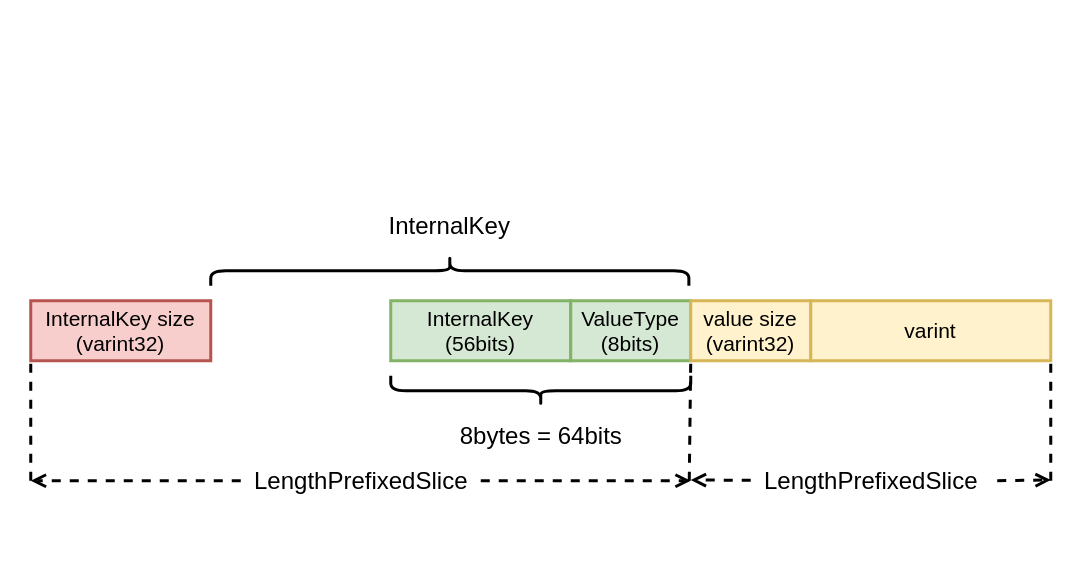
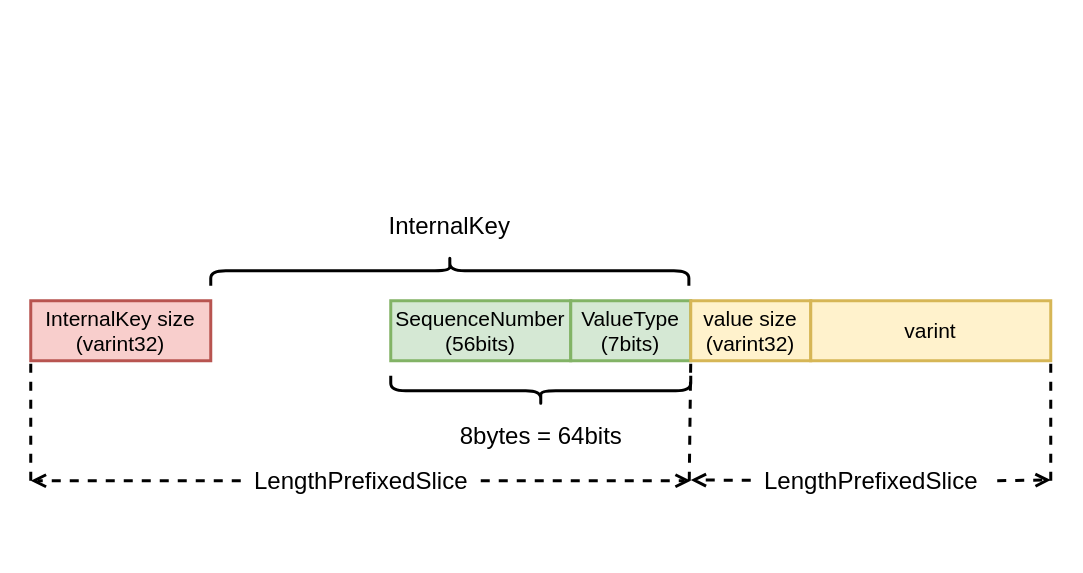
  <mxCell id="0" />
  <mxCell id="1" parent="0" />
  <mxCell id="2" value="&lt;font style=&quot;font-size: 14px;&quot;&gt;InternalKey size&lt;br style=&quot;font-size: 14px;&quot;&gt;(varint32)&lt;br style=&quot;font-size: 14px;&quot;&gt;&lt;/font&gt;" style="rounded=0;whiteSpace=wrap;html=1;strokeWidth=2;fillColor=#f8cecc;strokeColor=#b85450;fontSize=14;" vertex="1" parent="1"><mxGeometry x="20" y="200" width="120" height="40" as="geometry" /></mxCell>
  <mxCell id="3" value="" style="shape=curlyBracket;whiteSpace=wrap;html=1;rounded=1;strokeWidth=2;align=left;rotation=90;" vertex="1" parent="1"><mxGeometry x="289.38" y="20.63" width="20" height="318.75" as="geometry" /></mxCell>
- <mxCell id="4" value="&lt;font style=&quot;font-size: 14px;&quot;&gt;InternalKey&lt;br style=&quot;font-size: 14px;&quot;&gt;(56bits)&lt;/font&gt;" style="rounded=0;whiteSpace=wrap;html=1;strokeWidth=2;fillColor=#d5e8d4;strokeColor=#82b366;fontSize=14;" vertex="1" parent="1"><mxGeometry x="260" y="200" width="120" height="40" as="geometry" /></mxCell>
- <mxCell id="5" value="&lt;font style=&quot;font-size: 14px;&quot;&gt;ValueType&lt;br style=&quot;font-size: 14px;&quot;&gt;(8bits)&lt;/font&gt;" style="rounded=0;whiteSpace=wrap;html=1;strokeWidth=2;fillColor=#d5e8d4;strokeColor=#82b366;fontSize=14;" vertex="1" parent="1"><mxGeometry x="380" y="200" width="80" height="40" as="geometry" /></mxCell>
+ <mxCell id="4" value="&lt;font style=&quot;font-size: 14px;&quot;&gt;SequenceNumber&lt;br style=&quot;font-size: 14px;&quot;&gt;(56bits)&lt;/font&gt;" style="rounded=0;whiteSpace=wrap;html=1;strokeWidth=2;fillColor=#d5e8d4;strokeColor=#82b366;fontSize=14;" vertex="1" parent="1"><mxGeometry x="260" y="200" width="120" height="40" as="geometry" /></mxCell>
+ <mxCell id="5" value="&lt;font style=&quot;font-size: 14px;&quot;&gt;ValueType&lt;br style=&quot;font-size: 14px;&quot;&gt;(7bits)&lt;/font&gt;" style="rounded=0;whiteSpace=wrap;html=1;strokeWidth=2;fillColor=#d5e8d4;strokeColor=#82b366;fontSize=14;" vertex="1" parent="1"><mxGeometry x="380" y="200" width="80" height="40" as="geometry" /></mxCell>
  <mxCell id="6" value="&lt;font style=&quot;font-size: 16px&quot;&gt;InternalKey&lt;/font&gt;" style="text;html=1;align=center;verticalAlign=middle;resizable=0;points=[];autosize=1;" vertex="1" parent="1"><mxGeometry x="249.38" y="140" width="100" height="20" as="geometry" /></mxCell>
  <mxCell id="7" value="&lt;font style=&quot;font-size: 14px;&quot;&gt;value size&lt;br style=&quot;font-size: 14px;&quot;&gt;(varint32)&lt;br style=&quot;font-size: 14px;&quot;&gt;&lt;/font&gt;" style="rounded=0;whiteSpace=wrap;html=1;strokeWidth=2;fillColor=#fff2cc;strokeColor=#d6b656;fontSize=14;" vertex="1" parent="1"><mxGeometry x="460" y="200" width="80" height="40" as="geometry" /></mxCell>
  <mxCell id="8" value="&lt;font style=&quot;font-size: 14px&quot;&gt;varint&lt;br style=&quot;font-size: 14px&quot;&gt;&lt;/font&gt;" style="rounded=0;whiteSpace=wrap;html=1;strokeWidth=2;fillColor=#fff2cc;strokeColor=#d6b656;fontSize=14;" vertex="1" parent="1"><mxGeometry x="540" y="200" width="160" height="40" as="geometry" /></mxCell>
  <mxCell id="9" value="" style="shape=curlyBracket;whiteSpace=wrap;html=1;rounded=1;strokeWidth=2;align=left;rotation=-90;" vertex="1" parent="1"><mxGeometry x="350" y="160" width="20" height="200" as="geometry" /></mxCell>
  <mxCell id="10" value="&lt;font style=&quot;font-size: 16px&quot;&gt;8bytes = 64bits&lt;/font&gt;" style="text;html=1;align=center;verticalAlign=middle;resizable=0;points=[];autosize=1;" vertex="1" parent="1"><mxGeometry x="300" y="280" width="120" height="20" as="geometry" /></mxCell>
  <mxCell id="11" value="" style="endArrow=none;dashed=1;html=1;strokeWidth=2;fontSize=12;entryX=0;entryY=1;entryDx=0;entryDy=0;" edge="1" parent="1" target="2"><mxGeometry width="50" height="50" relative="1" as="geometry"><mxPoint x="20" y="320" as="sourcePoint" /><mxPoint x="280" y="240" as="targetPoint" /></mxGeometry></mxCell>
  <mxCell id="12" value="" style="endArrow=none;dashed=1;html=1;strokeWidth=2;fontSize=12;entryX=1;entryY=1;entryDx=0;entryDy=0;" edge="1" parent="1" target="5"><mxGeometry width="50" height="50" relative="1" as="geometry"><mxPoint x="459" y="320" as="sourcePoint" /><mxPoint x="500" y="280" as="targetPoint" /></mxGeometry></mxCell>
  <mxCell id="13" value="" style="endArrow=none;dashed=1;html=1;strokeWidth=2;fontSize=12;entryX=1;entryY=1;entryDx=0;entryDy=0;" edge="1" parent="1" target="8"><mxGeometry width="50" height="50" relative="1" as="geometry"><mxPoint x="700" y="320" as="sourcePoint" /><mxPoint x="670" y="280" as="targetPoint" /></mxGeometry></mxCell>
  <mxCell id="14" value="" style="endArrow=open;html=1;strokeWidth=2;fontSize=12;dashed=1;endFill=0;" edge="1" parent="1" source="15"><mxGeometry width="50" height="50" relative="1" as="geometry"><mxPoint x="140" y="320" as="sourcePoint" /><mxPoint x="20" y="320" as="targetPoint" /></mxGeometry></mxCell>
  <mxCell id="15" value="&lt;font style=&quot;font-size: 16px&quot;&gt;LengthPrefixedSlice&lt;/font&gt;" style="text;html=1;align=center;verticalAlign=middle;resizable=0;points=[];autosize=1;" vertex="1" parent="1"><mxGeometry x="160" y="310" width="160" height="20" as="geometry" /></mxCell>
  <mxCell id="16" value="" style="endArrow=open;html=1;strokeWidth=2;fontSize=12;dashed=1;endFill=0;" edge="1" parent="1" source="15"><mxGeometry width="50" height="50" relative="1" as="geometry"><mxPoint x="340" y="320" as="sourcePoint" /><mxPoint x="460" y="320" as="targetPoint" /></mxGeometry></mxCell>
  <mxCell id="17" value="" style="endArrow=open;html=1;strokeWidth=2;fontSize=12;dashed=1;endFill=0;exitX=1.027;exitY=0.5;exitDx=0;exitDy=0;exitPerimeter=0;" edge="1" parent="1" source="18"><mxGeometry width="50" height="50" relative="1" as="geometry"><mxPoint x="580" y="319.5" as="sourcePoint" /><mxPoint x="700" y="319.5" as="targetPoint" /></mxGeometry></mxCell>
  <mxCell id="18" value="&lt;font style=&quot;font-size: 16px&quot;&gt;LengthPrefixedSlice&lt;/font&gt;" style="text;html=1;align=center;verticalAlign=middle;resizable=0;points=[];autosize=1;" vertex="1" parent="1"><mxGeometry x="500" y="310" width="160" height="20" as="geometry" /></mxCell>
  <mxCell id="19" value="" style="endArrow=open;html=1;strokeWidth=2;fontSize=12;dashed=1;endFill=0;" edge="1" parent="1" source="18"><mxGeometry width="50" height="50" relative="1" as="geometry"><mxPoint x="490" y="320" as="sourcePoint" /><mxPoint x="460" y="319.5" as="targetPoint" /></mxGeometry></mxCell>
